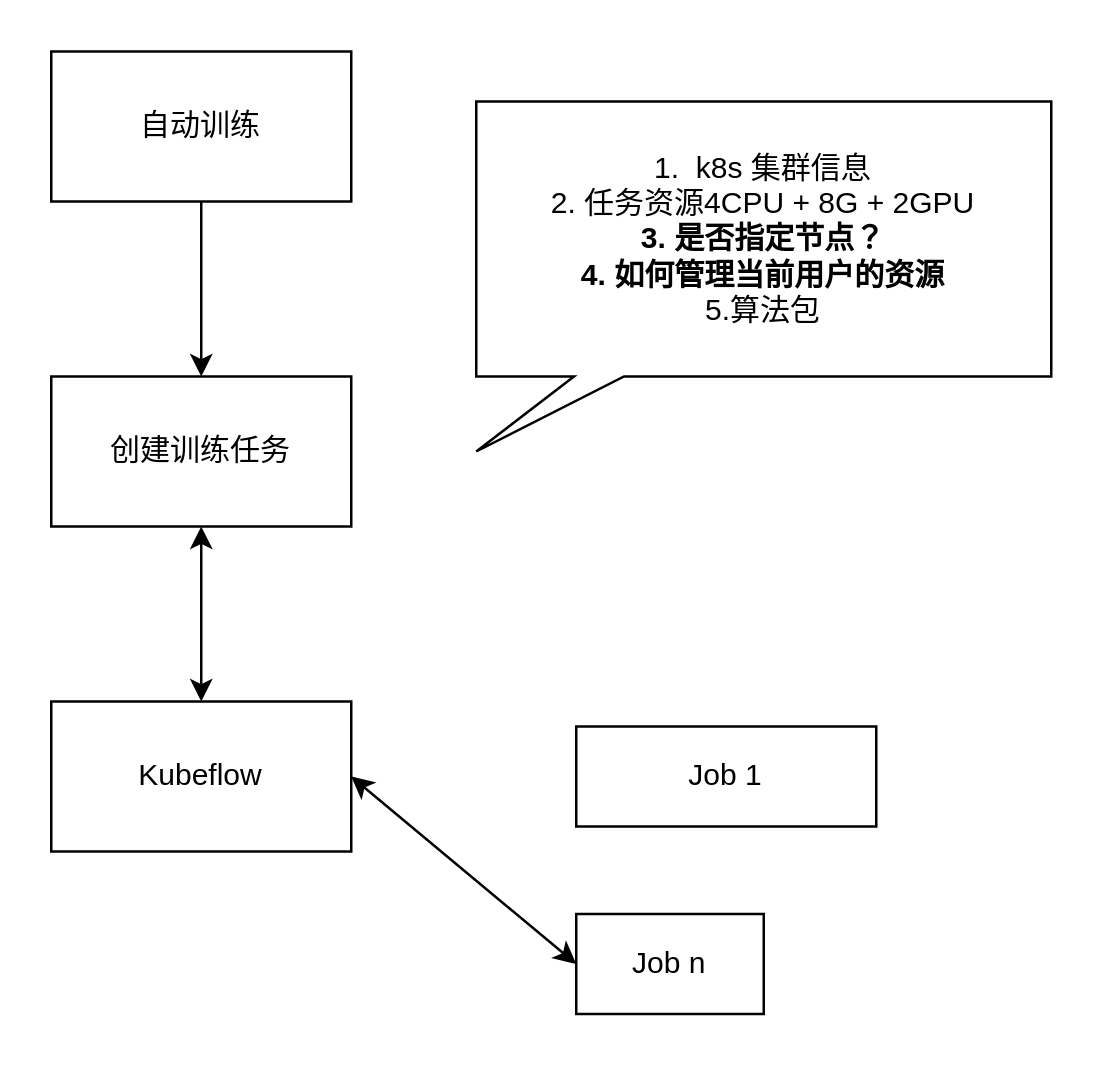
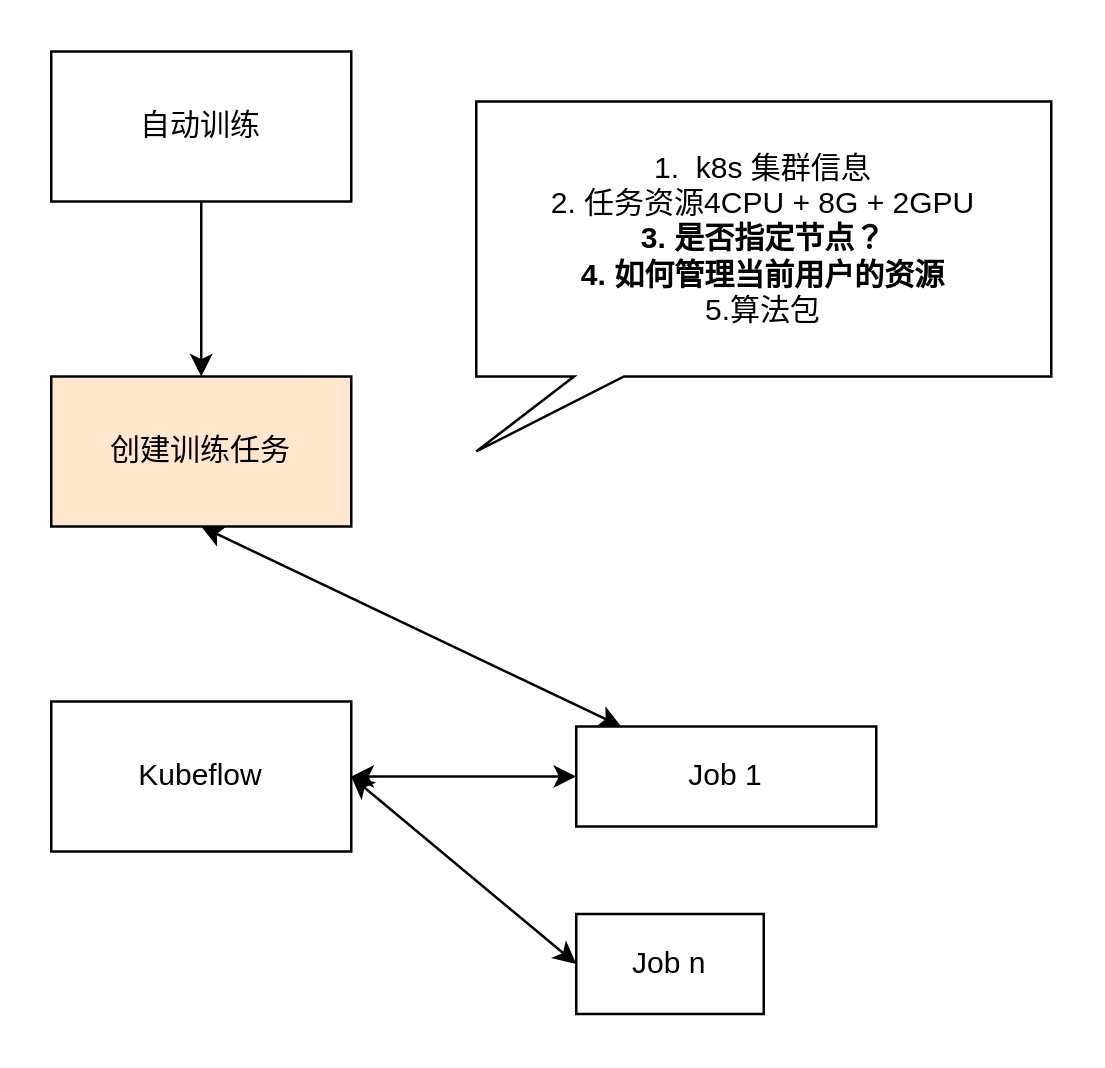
  <mxCell id="0" />
  <mxCell id="1" parent="0" />
  <mxCell id="2" value="自动训练" style="rounded=0;whiteSpace=wrap;html=1;" parent="1" vertex="1"><mxGeometry x="20" y="20" width="120" height="60" as="geometry" /></mxCell>
- <mxCell id="3" value="创建训练任务" style="rounded=0;whiteSpace=wrap;html=1;" parent="1" vertex="1"><mxGeometry x="20" y="150" width="120" height="60" as="geometry" /></mxCell>
+ <mxCell id="3" value="创建训练任务" style="rounded=0;whiteSpace=wrap;html=1;fillColor=#ffe6cc;" parent="1" vertex="1"><mxGeometry x="20" y="150" width="120" height="60" as="geometry" /></mxCell>
  <mxCell id="4" value="" style="endArrow=classic;html=1;rounded=0;exitX=0.5;exitY=1;exitDx=0;exitDy=0;entryX=0.5;entryY=0;entryDx=0;entryDy=0;" parent="1" source="2" target="3" edge="1"><mxGeometry width="50" height="50" relative="1" as="geometry"><mxPoint x="150" y="220" as="sourcePoint" /><mxPoint x="200" y="170" as="targetPoint" /></mxGeometry></mxCell>
  <mxCell id="5" value="Kubeflow" style="rounded=0;whiteSpace=wrap;html=1;" parent="1" vertex="1"><mxGeometry x="20" y="280" width="120" height="60" as="geometry" /></mxCell>
- <mxCell id="6" value="" style="endArrow=classic;startArrow=classic;html=1;rounded=0;exitX=0.5;exitY=1;exitDx=0;exitDy=0;entryX=0.5;entryY=0;entryDx=0;entryDy=0;" parent="1" source="3" target="5" edge="1"><mxGeometry width="50" height="50" relative="1" as="geometry"><mxPoint x="150" y="220" as="sourcePoint" /><mxPoint x="200" y="170" as="targetPoint" /></mxGeometry></mxCell>
+ <mxCell id="6" value="" style="endArrow=classic;startArrow=classic;html=1;rounded=0;exitX=0.5;exitY=1;exitDx=0;exitDy=0;" parent="1" source="3" target="7" edge="1"><mxGeometry width="50" height="50" relative="1" as="geometry"><mxPoint x="150" y="220" as="sourcePoint" /><mxPoint x="200" y="170" as="targetPoint" /></mxGeometry></mxCell>
  <mxCell id="7" value="Job 1" style="rounded=0;whiteSpace=wrap;html=1;" parent="1" vertex="1"><mxGeometry x="230" y="290" width="120" height="40" as="geometry" /></mxCell>
+ <mxCell id="8" value="" style="endArrow=classic;startArrow=classic;html=1;rounded=0;exitX=1;exitY=0.5;exitDx=0;exitDy=0;entryX=0;entryY=0.5;entryDx=0;entryDy=0;" parent="1" source="5" target="7" edge="1"><mxGeometry width="50" height="50" relative="1" as="geometry"><mxPoint x="170" y="270" as="sourcePoint" /><mxPoint x="220" y="220" as="targetPoint" /></mxGeometry></mxCell>
  <mxCell id="9" value="Job n" style="rounded=0;whiteSpace=wrap;html=1;" parent="1" vertex="1"><mxGeometry x="230" y="365" width="75" height="40" as="geometry" /></mxCell>
  <mxCell id="10" value="" style="endArrow=classic;startArrow=classic;html=1;rounded=0;exitX=1;exitY=0.5;exitDx=0;exitDy=0;entryX=0;entryY=0.5;entryDx=0;entryDy=0;" parent="1" source="5" target="9" edge="1"><mxGeometry width="50" height="50" relative="1" as="geometry"><mxPoint x="150" y="220" as="sourcePoint" /><mxPoint x="200" y="170" as="targetPoint" /></mxGeometry></mxCell>
  <mxCell id="11" value="1.&amp;nbsp; k8s 集群信息&lt;br&gt;2. 任务资源4CPU + 8G + 2GPU&lt;br&gt;&lt;b&gt;3. 是否指定节点？&lt;/b&gt;&lt;br&gt;&lt;b&gt;4. 如何管理当前用户的资源&lt;br&gt;&lt;/b&gt;5.算法包" style="shape=callout;whiteSpace=wrap;html=1;perimeter=calloutPerimeter;position2=0;size=30;position=0.17;" parent="1" vertex="1"><mxGeometry x="190" y="40" width="230" height="140" as="geometry" /></mxCell>
